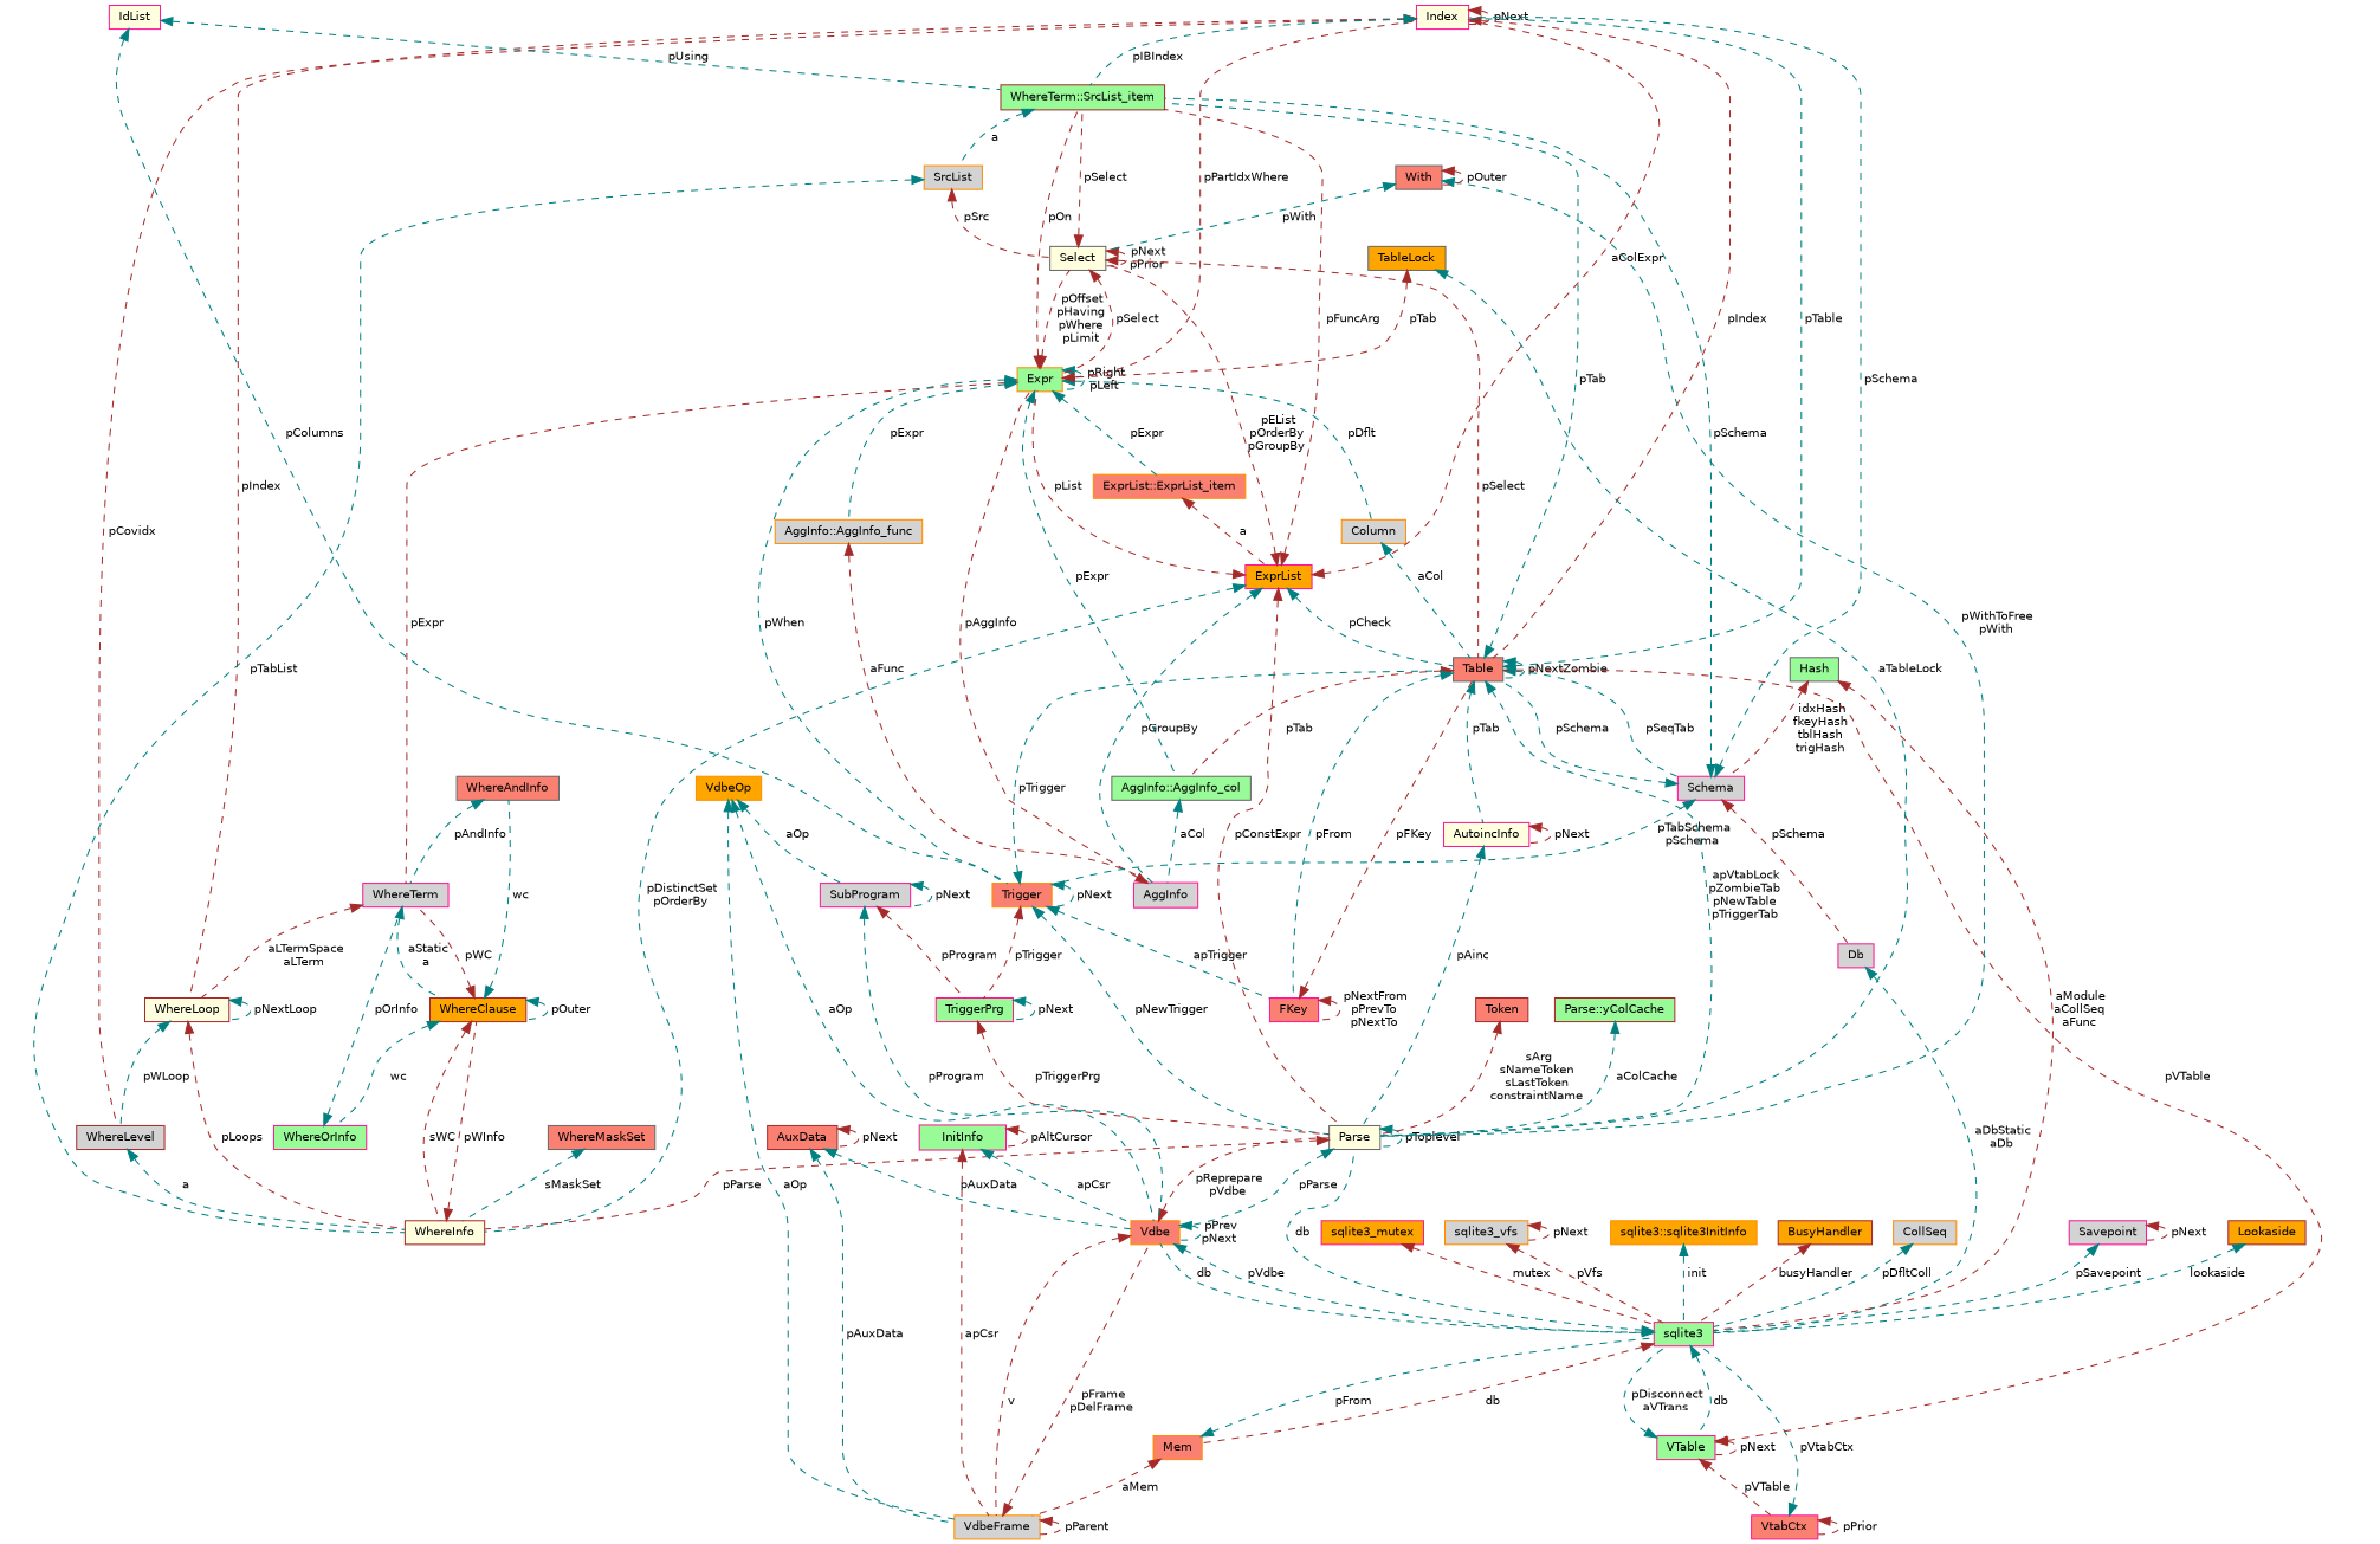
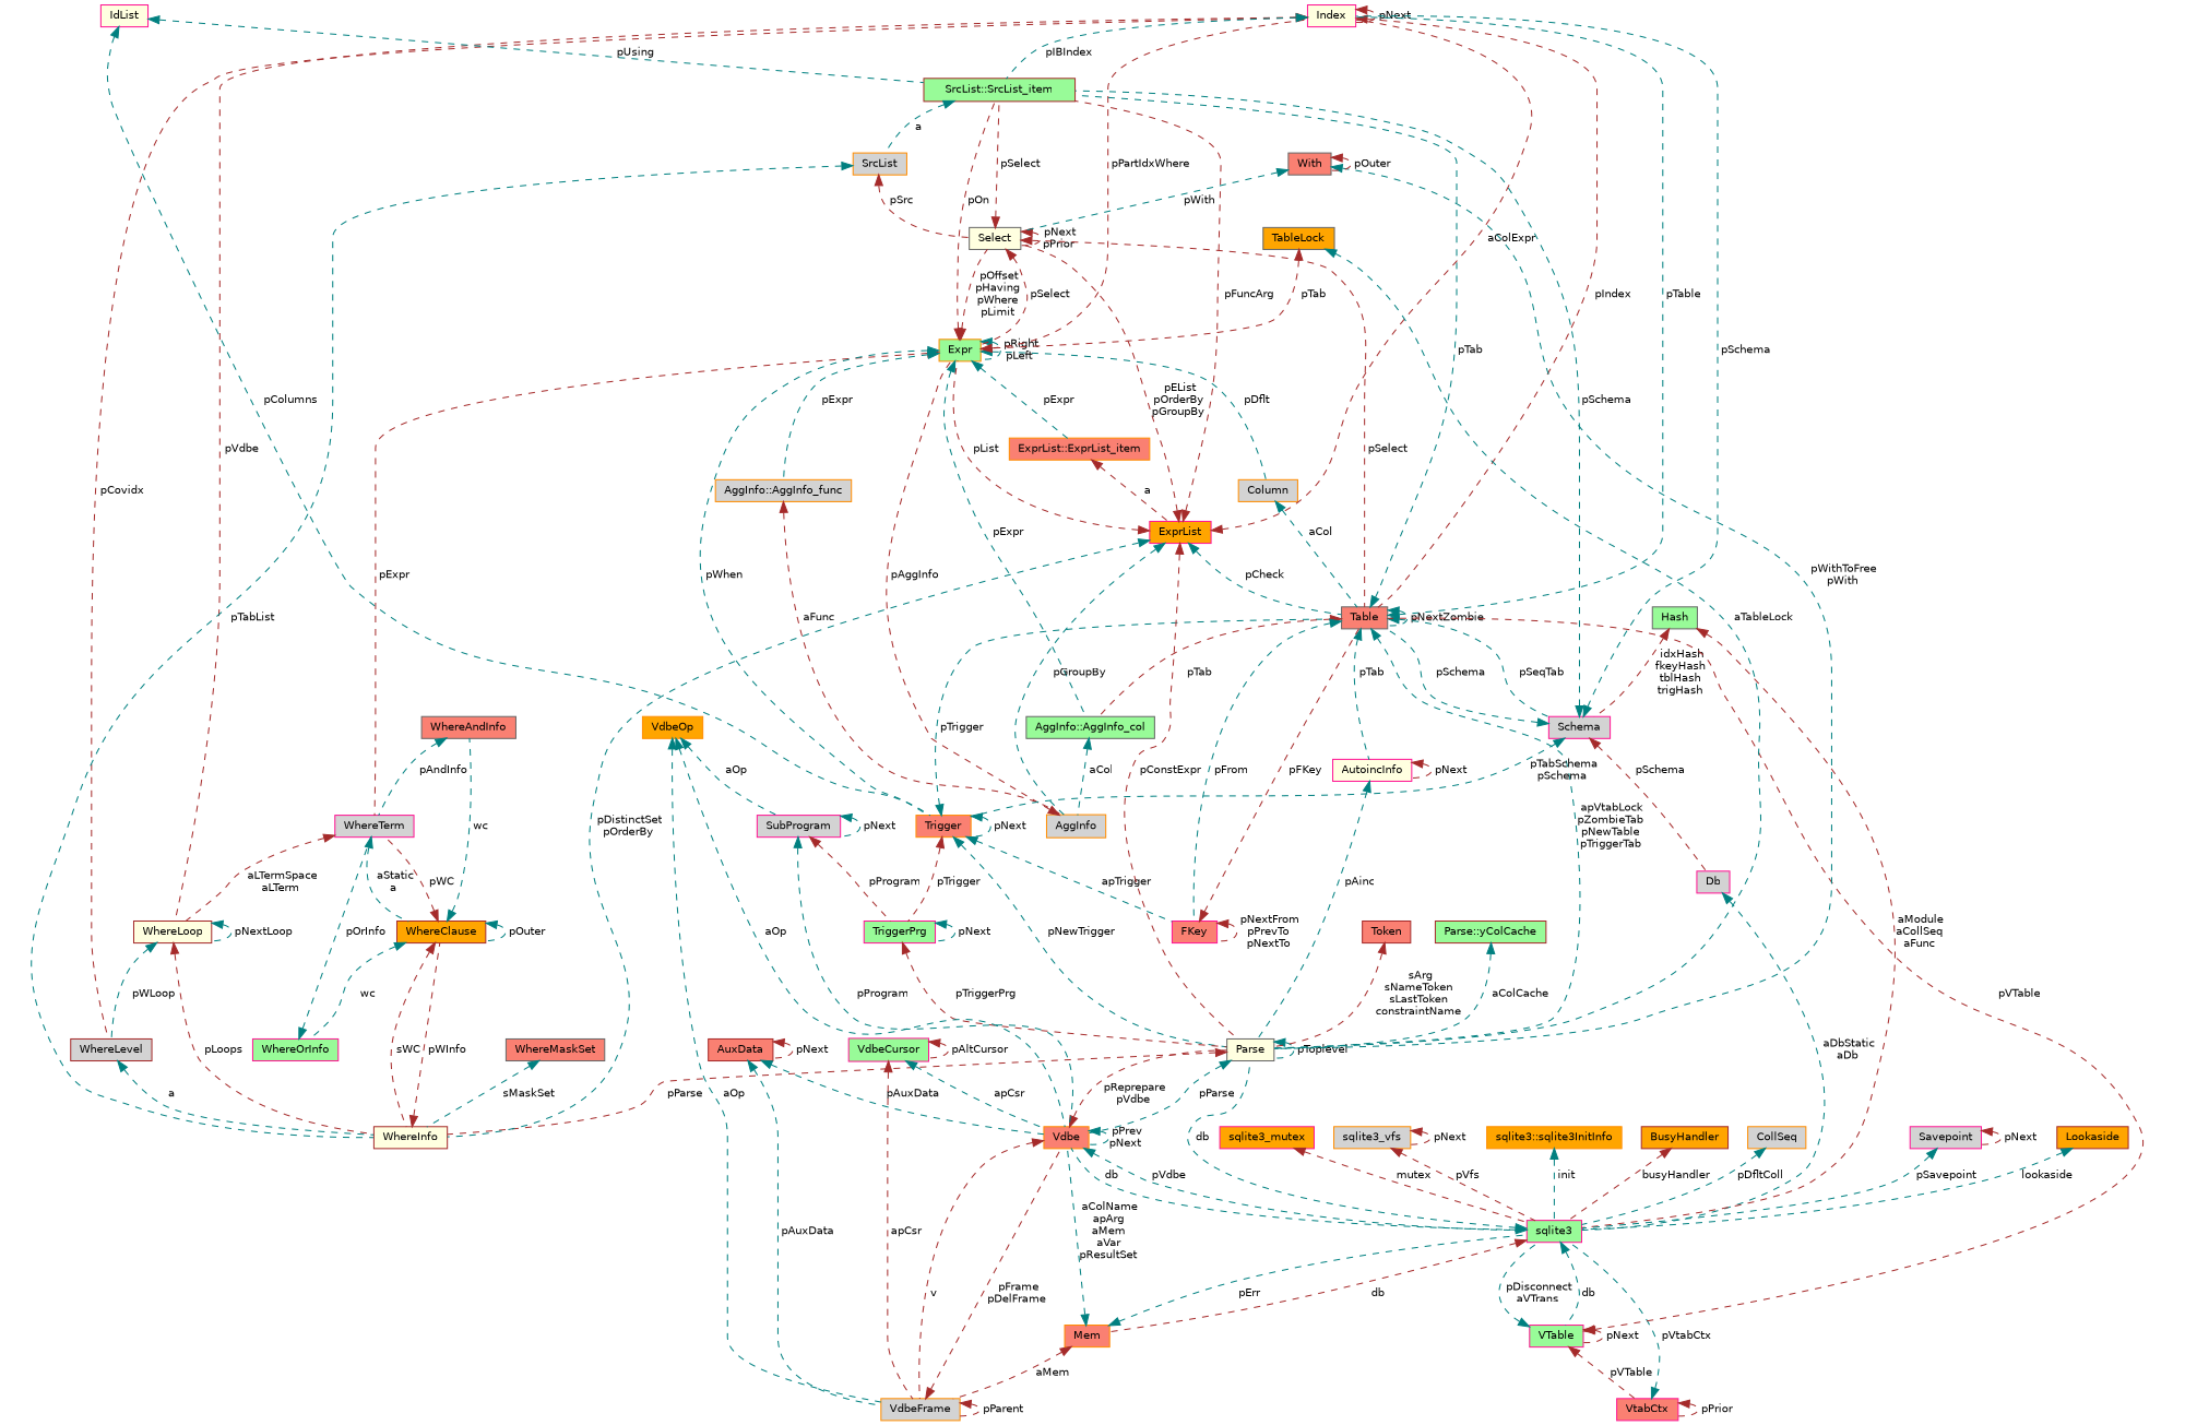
  digraph {
    node [color=deeppink fillcolor=lightgrey fontname=Helvetica fontsize=10 shape=record style=filled]
    edge [color=teal dir=back fontname=Helvetica fontsize=10 labelfontname=Helvetica labelfontsize=10 style=dashed]
    n1 [color=gray40 fillcolor=salmon fontcolor=black height=0.2 label=WhereAndInfo width=0.4]
    n2 [height=0.2 label=WhereTerm width=0.4]
    n3 [color=brown fillcolor=orange height=0.2 label=WhereClause width=0.4]
    n4 [color=brown fillcolor=lightyellow height=0.2 label=WhereLoop width=0.4]
    n5 [fillcolor=palegreen height=0.2 label=WhereOrInfo width=0.4]
    n6 [color=brown fillcolor=lightyellow height=0.2 label=WhereInfo width=0.4]
    n7 [color=brown height=0.2 label=WhereLevel width=0.4]
    n8 [color=darkorange fillcolor=palegreen height=0.2 label=Expr width=0.4]
    n9 [color=gray40 fillcolor=palegreen height=0.2 label="AggInfo::AggInfo_col" width=0.4]
    n10 [color=darkorange height=0.2 label=Column width=0.4]
    n11 [color=darkorange fillcolor=salmon height=0.2 label=Trigger width=0.4]
    n12 [color=darkorange fillcolor=salmon height=0.2 label="ExprList::ExprList_item" width=0.4]
    n13 [color=gray40 fillcolor=lightyellow height=0.2 label=Select width=0.4]
-   n14 [color=brown fillcolor=palegreen height=0.2 label="WhereTerm::SrcList_item" width=0.4]
+   n14 [color=brown fillcolor=palegreen height=0.2 label="SrcList::SrcList_item" width=0.4]
    n15 [fillcolor=lightyellow height=0.2 label=Index width=0.4]
    n16 [color=darkorange height=0.2 label="AggInfo::AggInfo_func" width=0.4]
-   n17 [height=0.2 label=AggInfo width=0.4]
+   n17 [color=darkorange height=0.2 label=AggInfo width=0.4]
    n18 [color=gray40 fillcolor=salmon height=0.2 label=Table width=0.4]
    n19 [fillcolor=salmon height=0.2 label=FKey width=0.4]
    n20 [color=gray40 fillcolor=lightyellow height=0.2 label=Parse width=0.4]
    n21 [fillcolor=palegreen height=0.2 label=TriggerPrg width=0.4]
    n22 [fillcolor=orange height=0.2 label=ExprList width=0.4]
    n23 [color=darkorange height=0.2 label=SrcList width=0.4]
    n24 [height=0.2 label=Schema width=0.4]
    n25 [fillcolor=lightyellow height=0.2 label=AutoincInfo width=0.4]
    n26 [height=0.2 label=Db width=0.4]
    n27 [color=darkorange fillcolor=salmon height=0.2 label=Vdbe width=0.4]
    n28 [fillcolor=salmon height=0.2 label=VtabCtx width=0.4]
    n29 [fillcolor=palegreen height=0.2 label=sqlite3 width=0.4]
    n30 [color=gray40 fillcolor=palegreen height=0.2 label=Hash width=0.4]
    n31 [fillcolor=palegreen height=0.2 label=VTable width=0.4]
    n32 [color=darkorange fillcolor=salmon height=0.2 label=Mem width=0.4]
    n33 [fillcolor=lightyellow height=0.2 label=IdList width=0.4]
    n34 [color=darkorange height=0.2 label=VdbeFrame width=0.4]
    n35 [color=brown fillcolor=salmon height=0.2 label=AuxData width=0.4]
-   n36 [fillcolor=palegreen height=0.2 label=InitInfo width=0.4]
+   n36 [fillcolor=palegreen height=0.2 label=VdbeCursor width=0.4]
    n37 [color=darkorange fillcolor=orange height=0.2 label=VdbeOp width=0.4]
    n38 [height=0.2 label=SubProgram width=0.4]
    n39 [color=gray40 fillcolor=orange height=0.2 label=TableLock width=0.4]
    n40 [color=brown fillcolor=salmon height=0.2 label=Token width=0.4]
    n41 [color=gray40 fillcolor=salmon height=0.2 label=With width=0.4]
    n42 [color=brown fillcolor=palegreen height=0.2 label="Parse::yColCache" width=0.4]
    n43 [height=0.2 label=Savepoint width=0.4]
    n44 [color=brown fillcolor=orange height=0.2 label=Lookaside width=0.4]
    n45 [fillcolor=orange height=0.2 label=sqlite3_mutex width=0.4]
    n46 [color=darkorange height=0.2 label=sqlite3_vfs width=0.4]
    n47 [color=darkorange fillcolor=orange height=0.2 label="sqlite3::sqlite3InitInfo" width=0.4]
    n48 [color=brown fillcolor=orange height=0.2 label=BusyHandler width=0.4]
    n49 [color=darkorange height=0.2 label=CollSeq width=0.4]
    n50 [color=gray40 fillcolor=salmon height=0.2 label=WhereMaskSet width=0.4]
    n1 -> n2 [label=" pAndInfo"]
    n2 -> n3 [label=" aStatic\na"]
    n2 -> n4 [color=brown label=" aLTermSpace\naLTerm"]
    n3 -> n1 [label=" wc"]
    n3 -> n2 [color=brown label=" pWC"]
    n3 -> n3 [label=" pOuter"]
    n3 -> n5 [label=" wc"]
    n3 -> n6 [color=brown label=" sWC"]
    n4 -> n4 [label=" pNextLoop"]
    n4 -> n6 [color=brown label=" pLoops"]
    n4 -> n7 [label=" pWLoop"]
    n5 -> n2 [label=" pOrInfo"]
    n6 -> n3 [color=brown label=" pWInfo"]
    n7 -> n6 [label=" a"]
    n8 -> n2 [color=brown label=" pExpr"]
    n8 -> n8 [label=" pRight\npLeft"]
    n8 -> n9 [label=" pExpr"]
    n8 -> n10 [label=" pDflt"]
    n8 -> n11 [label=" pWhen"]
    n8 -> n12 [label=" pExpr"]
    n8 -> n13 [color=brown label=" pOffset\npHaving\npWhere\npLimit"]
    n8 -> n14 [color=brown label=" pOn"]
    n8 -> n15 [color=brown label=" pPartIdxWhere"]
    n8 -> n16 [label=" pExpr"]
    n9 -> n17 [label=" aCol"]
    n10 -> n18 [label=" aCol"]
    n11 -> n11 [label=" pNext"]
    n11 -> n18 [label=" pTrigger"]
    n11 -> n19 [label=" apTrigger"]
    n11 -> n20 [label=" pNewTrigger"]
    n11 -> n21 [color=brown label=" pTrigger"]
    n12 -> n22 [color=brown label=" a"]
    n13 -> n8 [color=brown label=" pSelect"]
    n13 -> n13 [color=brown label=" pNext\npPrior"]
    n13 -> n14 [color=brown label=" pSelect"]
    n13 -> n18 [color=brown label=" pSelect"]
    n14 -> n23 [label=" a"]
-   n15 -> n4 [color=brown label=" pIndex"]
+   n15 -> n4 [color=brown label=" pVdbe"]
    n15 -> n7 [color=brown label=" pCovidx"]
    n15 -> n14 [label=" pIBIndex"]
    n15 -> n15 [color=brown label=" pNext"]
    n15 -> n18 [color=brown label=" pIndex"]
    n16 -> n17 [color=brown label=" aFunc"]
    n17 -> n8 [color=brown label=" pAggInfo"]
    n18 -> n9 [color=brown label=" pTab"]
    n18 -> n14 [label=" pTab"]
    n18 -> n15 [label=" pTable"]
    n18 -> n18 [label=" pNextZombie"]
    n18 -> n19 [label=" pFrom"]
    n18 -> n20 [label=" apVtabLock\npZombieTab\npNewTable\npTriggerTab"]
    n18 -> n24 [label=" pSeqTab"]
    n18 -> n25 [label=" pTab"]
    n19 -> n18 [color=brown label=" pFKey"]
    n19 -> n19 [color=brown label=" pNextFrom\npPrevTo\npNextTo"]
    n20 -> n6 [color=brown label=" pParse"]
    n20 -> n20 [label=" pToplevel"]
    n20 -> n27 [label=" pParse"]
    n21 -> n20 [color=brown label=" pTriggerPrg"]
    n21 -> n21 [label=" pNext"]
    n22 -> n6 [label=" pDistinctSet\npOrderBy"]
    n22 -> n8 [color=brown label=" pList"]
    n22 -> n13 [color=brown label=" pEList\npOrderBy\npGroupBy"]
    n22 -> n14 [color=brown label=" pFuncArg"]
    n22 -> n15 [color=brown label=" aColExpr"]
    n22 -> n17 [label=" pGroupBy"]
    n22 -> n18 [label=" pCheck"]
    n22 -> n20 [color=brown label=" pConstExpr"]
    n23 -> n6 [label=" pTabList"]
    n23 -> n13 [color=brown label=" pSrc"]
    n24 -> n11 [label=" pTabSchema\npSchema"]
    n24 -> n14 [label=" pSchema"]
    n24 -> n15 [label=" pSchema"]
    n24 -> n18 [label=" pSchema"]
    n24 -> n26 [color=brown label=" pSchema"]
    n25 -> n20 [label=" pAinc"]
    n25 -> n25 [color=brown label=" pNext"]
    n26 -> n29 [label=" aDbStatic\naDb"]
    n27 -> n20 [color=brown label=" pReprepare\npVdbe"]
    n27 -> n27 [label=" pPrev\npNext"]
    n27 -> n29 [label=" pVdbe"]
    n27 -> n34 [color=brown label=" v"]
    n28 -> n28 [color=brown label=" pPrior"]
    n28 -> n29 [label=" pVtabCtx"]
    n29 -> n20 [label=" db"]
    n29 -> n27 [label=" db"]
    n29 -> n31 [label=" db"]
    n29 -> n32 [color=brown label=" db"]
    n30 -> n24 [color=brown label=" idxHash\nfkeyHash\ntblHash\ntrigHash"]
    n30 -> n29 [color=brown label=" aModule\naCollSeq\naFunc"]
    n31 -> n18 [color=brown label=" pVTable"]
    n31 -> n28 [color=brown label=" pVTable"]
    n31 -> n29 [label=" pDisconnect\naVTrans"]
    n31 -> n31 [color=brown label=" pNext"]
-   n32 -> n29 [label=" pFrom"]
+   n32 -> n27 [label=" aColName\napArg\naMem\naVar\npResultSet"]
+   n32 -> n29 [label=" pErr"]
    n32 -> n34 [color=brown label=" aMem"]
    n33 -> n11 [label=" pColumns"]
    n33 -> n14 [label=" pUsing"]
    n34 -> n27 [color=brown label=" pFrame\npDelFrame"]
    n34 -> n34 [color=brown label=" pParent"]
    n35 -> n27 [label=" pAuxData"]
    n35 -> n34 [label=" pAuxData"]
    n35 -> n35 [color=brown label=" pNext"]
    n36 -> n27 [label=" apCsr"]
    n36 -> n34 [color=brown label=" apCsr"]
    n36 -> n36 [color=brown label=" pAltCursor"]
    n37 -> n27 [label=" aOp"]
    n37 -> n34 [label=" aOp"]
    n37 -> n38 [label=" aOp"]
    n38 -> n21 [color=brown label=" pProgram"]
    n38 -> n27 [label=" pProgram"]
    n38 -> n38 [label=" pNext"]
    n39 -> n8 [color=brown label=" pTab"]
    n39 -> n20 [label=" aTableLock"]
    n40 -> n20 [color=brown label=" sArg\nsNameToken\nsLastToken\nconstraintName"]
    n41 -> n13 [label=" pWith"]
    n41 -> n20 [label=" pWithToFree\npWith"]
    n41 -> n41 [color=brown label=" pOuter"]
    n42 -> n20 [label=" aColCache"]
    n43 -> n29 [label=" pSavepoint"]
    n43 -> n43 [color=brown label=" pNext"]
    n44 -> n29 [label=" lookaside"]
    n45 -> n29 [color=brown label=" mutex"]
    n46 -> n29 [color=brown label=" pVfs"]
    n46 -> n46 [color=brown label=" pNext"]
    n47 -> n29 [label=" init"]
    n48 -> n29 [color=brown label=" busyHandler"]
    n49 -> n29 [label=" pDfltColl"]
    n50 -> n6 [label=" sMaskSet"]
  }
